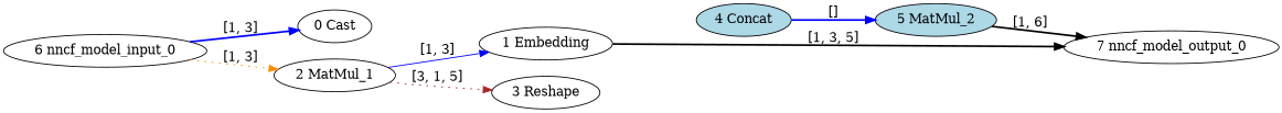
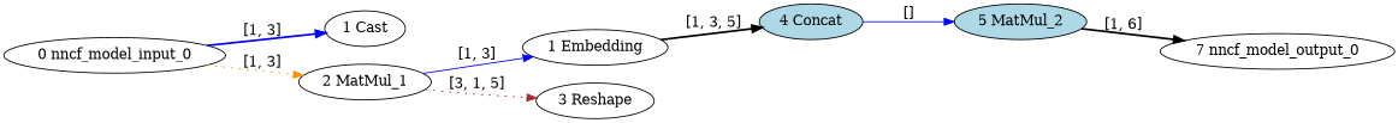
  strict digraph {
    rankdir=LR
    node [fillcolor=white style=filled type=MatMul]
    edge [color=blue style=bold]
-   "0 Cast" [type=Cast]
+   "0 Cast" [type=Cast label="1 Cast"]
    "1 Embedding" [type=Gather]
    "4 Concat" [fillcolor=lightblue type=Concat]
    "5 MatMul_2" [fillcolor=lightblue]
    "2 MatMul_1"
    "3 Reshape" [type=Reshape]
    "7 nncf_model_output_0" [type=nncf_model_output]
-   "6 nncf_model_input_0" [type=nncf_model_input]
-   "1 Embedding" -> "7 nncf_model_output_0" [color=black label="[1, 3, 5]"]
-   "4 Concat" -> "5 MatMul_2" [label="[]"]
+   "6 nncf_model_input_0" [type=nncf_model_input label="0 nncf_model_input_0"]
+   "1 Embedding" -> "4 Concat" [color=black label="[1, 3, 5]"]
+   "4 Concat" -> "5 MatMul_2" [label="[]" style=solid]
    "5 MatMul_2" -> "7 nncf_model_output_0" [color=black label="[1, 6]"]
    "2 MatMul_1" -> "1 Embedding" [label="[1, 3]" style=solid]
    "2 MatMul_1" -> "3 Reshape" [color=brown label="[3, 1, 5]" style=dotted]
    "6 nncf_model_input_0" -> "0 Cast" [label="[1, 3]"]
    "6 nncf_model_input_0" -> "2 MatMul_1" [color=darkorange label="[1, 3]" style=dotted]
  }
